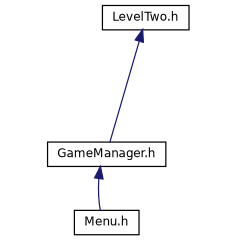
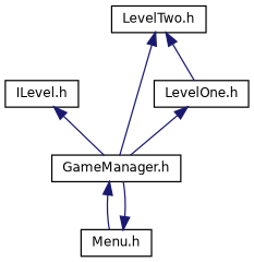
  digraph {
    node [color=black fillcolor=white fontname=Helvetica fontsize=10 shape=record style=filled]
    edge [color=midnightblue dir=back fontname=Helvetica fontsize=10 labelfontname=Helvetica labelfontsize=10 style=solid]
+   n1 [height=0.2 label="ILevel.h" width=0.4]
    n2 [height=0.2 label="GameManager.h" width=0.4]
    n3 [height=0.2 label="Menu.h" width=0.4]
+   n4 [height=0.2 label="LevelOne.h" width=0.4]
    n5 [height=0.2 label="LevelTwo.h" width=0.4]
+   n1 -> n2
    n2 -> n3
+   n3 -> n2
+   n4 -> n2
    n5 -> n2
+   n5 -> n4
  }
